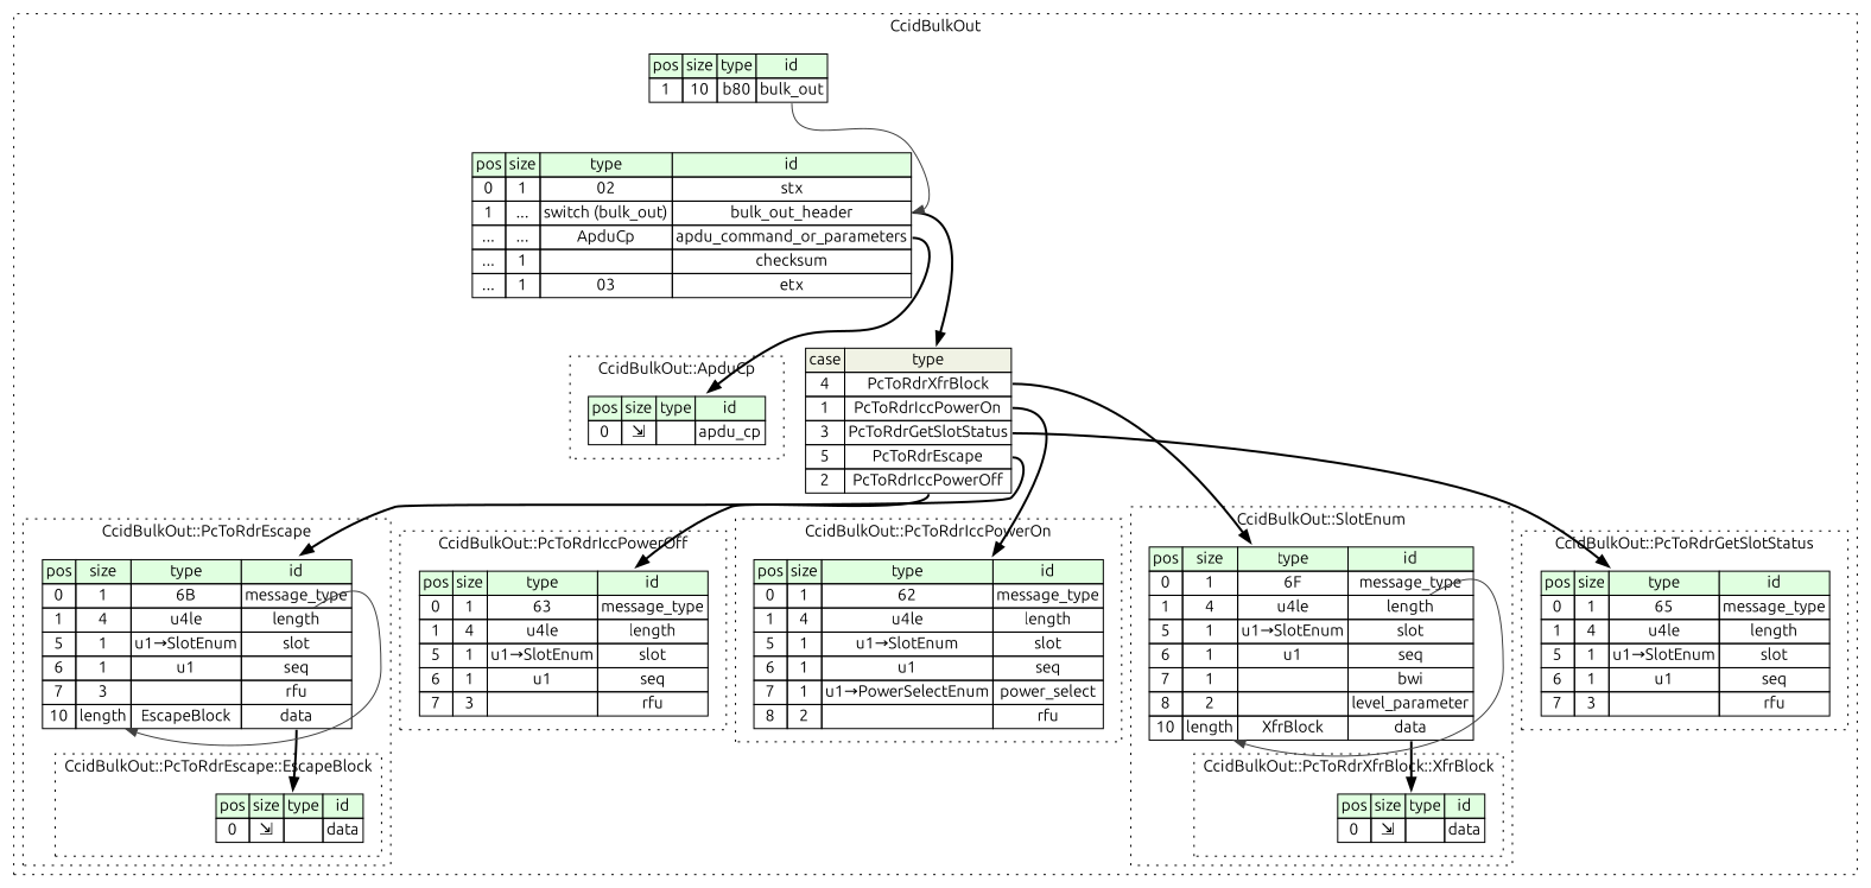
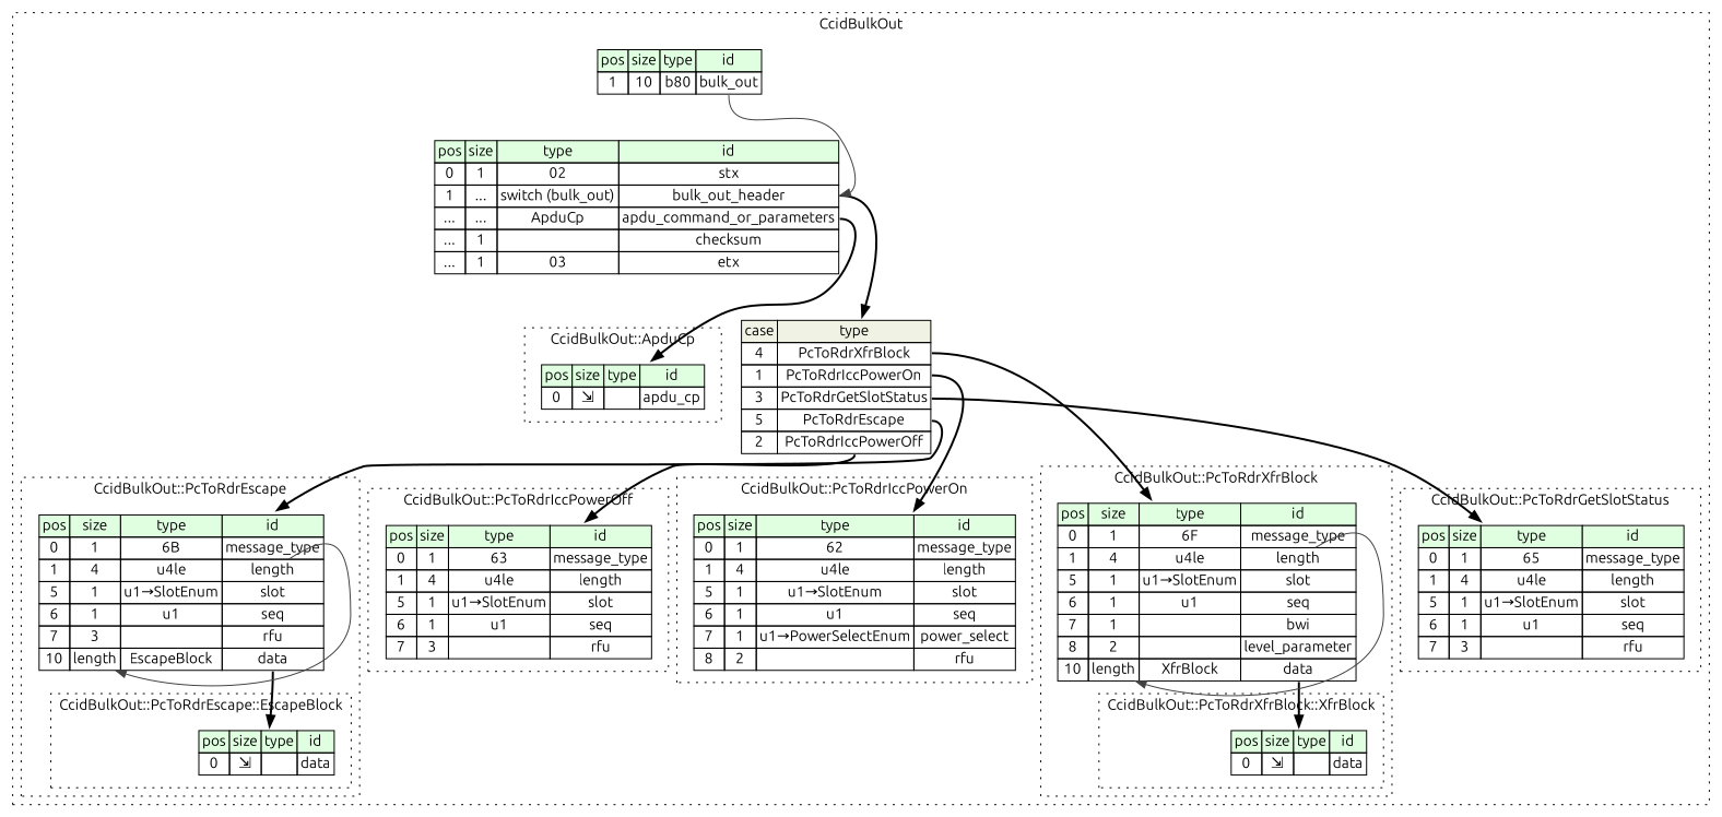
  digraph {
    rankdir=TB
    fontname=Ubuntu
    node [shape=plaintext fontname=Ubuntu]
    edge [style=bold tailport=data_type fontname=Ubuntu]
    n1 [label=<<TABLE BORDER="0" CELLBORDER="1" CELLSPACING="0"> 					<TR><TD BGCOLOR="#E0FFE0">pos</TD><TD BGCOLOR="#E0FFE0">size</TD><TD BGCOLOR="#E0FFE0">type</TD><TD BGCOLOR="#E0FFE0">id</TD></TR> 					<TR><TD PORT="data_pos">0</TD><TD PORT="data_size">⇲</TD><TD></TD><TD PORT="data_type">data</TD></TR> 				</TABLE>>]
    n2 [label=<<TABLE BORDER="0" CELLBORDER="1" CELLSPACING="0"> 				<TR><TD BGCOLOR="#E0FFE0">pos</TD><TD BGCOLOR="#E0FFE0">size</TD><TD BGCOLOR="#E0FFE0">type</TD><TD BGCOLOR="#E0FFE0">id</TD></TR> 				<TR><TD PORT="message_type_pos">0</TD><TD PORT="message_type_size">1</TD><TD>6B</TD><TD PORT="message_type_type">message_type</TD></TR> 				<TR><TD PORT="length_pos">1</TD><TD PORT="length_size">4</TD><TD>u4le</TD><TD PORT="length_type">length</TD></TR> 				<TR><TD PORT="slot_pos">5</TD><TD PORT="slot_size">1</TD><TD>u1→SlotEnum</TD><TD PORT="slot_type">slot</TD></TR> 				<TR><TD PORT="seq_pos">6</TD><TD PORT="seq_size">1</TD><TD>u1</TD><TD PORT="seq_type">seq</TD></TR> 				<TR><TD PORT="rfu_pos">7</TD><TD PORT="rfu_size">3</TD><TD></TD><TD PORT="rfu_type">rfu</TD></TR> 				<TR><TD PORT="data_pos">10</TD><TD PORT="data_size">length</TD><TD>EscapeBlock</TD><TD PORT="data_type">data</TD></TR> 			</TABLE>>]
    n3 [label=<<TABLE BORDER="0" CELLBORDER="1" CELLSPACING="0"> 				<TR><TD BGCOLOR="#E0FFE0">pos</TD><TD BGCOLOR="#E0FFE0">size</TD><TD BGCOLOR="#E0FFE0">type</TD><TD BGCOLOR="#E0FFE0">id</TD></TR> 				<TR><TD PORT="message_type_pos">0</TD><TD PORT="message_type_size">1</TD><TD>63</TD><TD PORT="message_type_type">message_type</TD></TR> 				<TR><TD PORT="length_pos">1</TD><TD PORT="length_size">4</TD><TD>u4le</TD><TD PORT="length_type">length</TD></TR> 				<TR><TD PORT="slot_pos">5</TD><TD PORT="slot_size">1</TD><TD>u1→SlotEnum</TD><TD PORT="slot_type">slot</TD></TR> 				<TR><TD PORT="seq_pos">6</TD><TD PORT="seq_size">1</TD><TD>u1</TD><TD PORT="seq_type">seq</TD></TR> 				<TR><TD PORT="rfu_pos">7</TD><TD PORT="rfu_size">3</TD><TD></TD><TD PORT="rfu_type">rfu</TD></TR> 			</TABLE>>]
    n4 [label=<<TABLE BORDER="0" CELLBORDER="1" CELLSPACING="0"> 				<TR><TD BGCOLOR="#E0FFE0">pos</TD><TD BGCOLOR="#E0FFE0">size</TD><TD BGCOLOR="#E0FFE0">type</TD><TD BGCOLOR="#E0FFE0">id</TD></TR> 				<TR><TD PORT="message_type_pos">0</TD><TD PORT="message_type_size">1</TD><TD>62</TD><TD PORT="message_type_type">message_type</TD></TR> 				<TR><TD PORT="length_pos">1</TD><TD PORT="length_size">4</TD><TD>u4le</TD><TD PORT="length_type">length</TD></TR> 				<TR><TD PORT="slot_pos">5</TD><TD PORT="slot_size">1</TD><TD>u1→SlotEnum</TD><TD PORT="slot_type">slot</TD></TR> 				<TR><TD PORT="seq_pos">6</TD><TD PORT="seq_size">1</TD><TD>u1</TD><TD PORT="seq_type">seq</TD></TR> 				<TR><TD PORT="power_select_pos">7</TD><TD PORT="power_select_size">1</TD><TD>u1→PowerSelectEnum</TD><TD PORT="power_select_type">power_select</TD></TR> 				<TR><TD PORT="rfu_pos">8</TD><TD PORT="rfu_size">2</TD><TD></TD><TD PORT="rfu_type">rfu</TD></TR> 			</TABLE>>]
    n5 [label=<<TABLE BORDER="0" CELLBORDER="1" CELLSPACING="0"> 					<TR><TD BGCOLOR="#E0FFE0">pos</TD><TD BGCOLOR="#E0FFE0">size</TD><TD BGCOLOR="#E0FFE0">type</TD><TD BGCOLOR="#E0FFE0">id</TD></TR> 					<TR><TD PORT="data_pos">0</TD><TD PORT="data_size">⇲</TD><TD></TD><TD PORT="data_type">data</TD></TR> 				</TABLE>>]
    n6 [label=<<TABLE BORDER="0" CELLBORDER="1" CELLSPACING="0"> 				<TR><TD BGCOLOR="#E0FFE0">pos</TD><TD BGCOLOR="#E0FFE0">size</TD><TD BGCOLOR="#E0FFE0">type</TD><TD BGCOLOR="#E0FFE0">id</TD></TR> 				<TR><TD PORT="message_type_pos">0</TD><TD PORT="message_type_size">1</TD><TD>6F</TD><TD PORT="message_type_type">message_type</TD></TR> 				<TR><TD PORT="length_pos">1</TD><TD PORT="length_size">4</TD><TD>u4le</TD><TD PORT="length_type">length</TD></TR> 				<TR><TD PORT="slot_pos">5</TD><TD PORT="slot_size">1</TD><TD>u1→SlotEnum</TD><TD PORT="slot_type">slot</TD></TR> 				<TR><TD PORT="seq_pos">6</TD><TD PORT="seq_size">1</TD><TD>u1</TD><TD PORT="seq_type">seq</TD></TR> 				<TR><TD PORT="bwi_pos">7</TD><TD PORT="bwi_size">1</TD><TD></TD><TD PORT="bwi_type">bwi</TD></TR> 				<TR><TD PORT="level_parameter_pos">8</TD><TD PORT="level_parameter_size">2</TD><TD></TD><TD PORT="level_parameter_type">level_parameter</TD></TR> 				<TR><TD PORT="data_pos">10</TD><TD PORT="data_size">length</TD><TD>XfrBlock</TD><TD PORT="data_type">data</TD></TR> 			</TABLE>>]
    n7 [label=<<TABLE BORDER="0" CELLBORDER="1" CELLSPACING="0"> 				<TR><TD BGCOLOR="#E0FFE0">pos</TD><TD BGCOLOR="#E0FFE0">size</TD><TD BGCOLOR="#E0FFE0">type</TD><TD BGCOLOR="#E0FFE0">id</TD></TR> 				<TR><TD PORT="apdu_cp_pos">0</TD><TD PORT="apdu_cp_size">⇲</TD><TD></TD><TD PORT="apdu_cp_type">apdu_cp</TD></TR> 			</TABLE>>]
    n8 [label=<<TABLE BORDER="0" CELLBORDER="1" CELLSPACING="0"> 				<TR><TD BGCOLOR="#E0FFE0">pos</TD><TD BGCOLOR="#E0FFE0">size</TD><TD BGCOLOR="#E0FFE0">type</TD><TD BGCOLOR="#E0FFE0">id</TD></TR> 				<TR><TD PORT="message_type_pos">0</TD><TD PORT="message_type_size">1</TD><TD>65</TD><TD PORT="message_type_type">message_type</TD></TR> 				<TR><TD PORT="length_pos">1</TD><TD PORT="length_size">4</TD><TD>u4le</TD><TD PORT="length_type">length</TD></TR> 				<TR><TD PORT="slot_pos">5</TD><TD PORT="slot_size">1</TD><TD>u1→SlotEnum</TD><TD PORT="slot_type">slot</TD></TR> 				<TR><TD PORT="seq_pos">6</TD><TD PORT="seq_size">1</TD><TD>u1</TD><TD PORT="seq_type">seq</TD></TR> 				<TR><TD PORT="rfu_pos">7</TD><TD PORT="rfu_size">3</TD><TD></TD><TD PORT="rfu_type">rfu</TD></TR> 			</TABLE>>]
    n9 [label=<<TABLE BORDER="0" CELLBORDER="1" CELLSPACING="0"> 			<TR><TD BGCOLOR="#E0FFE0">pos</TD><TD BGCOLOR="#E0FFE0">size</TD><TD BGCOLOR="#E0FFE0">type</TD><TD BGCOLOR="#E0FFE0">id</TD></TR> 			<TR><TD PORT="stx_pos">0</TD><TD PORT="stx_size">1</TD><TD>02</TD><TD PORT="stx_type">stx</TD></TR> 			<TR><TD PORT="bulk_out_header_pos">1</TD><TD PORT="bulk_out_header_size">...</TD><TD>switch (bulk_out)</TD><TD PORT="bulk_out_header_type">bulk_out_header</TD></TR> 			<TR><TD PORT="apdu_command_or_parameters_pos">...</TD><TD PORT="apdu_command_or_parameters_size">...</TD><TD>ApduCp</TD><TD PORT="apdu_command_or_parameters_type">apdu_command_or_parameters</TD></TR> 			<TR><TD PORT="checksum_pos">...</TD><TD PORT="checksum_size">1</TD><TD></TD><TD PORT="checksum_type">checksum</TD></TR> 			<TR><TD PORT="etx_pos">...</TD><TD PORT="etx_size">1</TD><TD>03</TD><TD PORT="etx_type">etx</TD></TR> 		</TABLE>>]
    n10 [label=<<TABLE BORDER="0" CELLBORDER="1" CELLSPACING="0"> 			<TR><TD BGCOLOR="#E0FFE0">pos</TD><TD BGCOLOR="#E0FFE0">size</TD><TD BGCOLOR="#E0FFE0">type</TD><TD BGCOLOR="#E0FFE0">id</TD></TR> 			<TR><TD PORT="bulk_out_pos">1</TD><TD PORT="bulk_out_size">10</TD><TD>b80</TD><TD PORT="bulk_out_type">bulk_out</TD></TR> 		</TABLE>>]
    n11 [label=<<TABLE BORDER="0" CELLBORDER="1" CELLSPACING="0"> 	<TR><TD BGCOLOR="#F0F2E4">case</TD><TD BGCOLOR="#F0F2E4">type</TD></TR> 	<TR><TD>4</TD><TD PORT="case0">PcToRdrXfrBlock</TD></TR> 	<TR><TD>1</TD><TD PORT="case1">PcToRdrIccPowerOn</TD></TR> 	<TR><TD>3</TD><TD PORT="case2">PcToRdrGetSlotStatus</TD></TR> 	<TR><TD>5</TD><TD PORT="case3">PcToRdrEscape</TD></TR> 	<TR><TD>2</TD><TD PORT="case4">PcToRdrIccPowerOff</TD></TR> </TABLE>>]
    subgraph cluster_1 {
      label=CcidBulkOut
      style=dotted
      n9
      n10
      n11
      subgraph cluster_2 {
        label="CcidBulkOut::PcToRdrEscape"
        style=dotted
        n2
        subgraph cluster_3 {
          label="CcidBulkOut::PcToRdrEscape::EscapeBlock"
          style=dotted
          n1
        }
      }
      subgraph cluster_4 {
        label="CcidBulkOut::PcToRdrIccPowerOff"
        style=dotted
        n3
      }
      subgraph cluster_5 {
        label="CcidBulkOut::PcToRdrIccPowerOn"
        style=dotted
        n4
      }
      subgraph cluster_6 {
-       label="CcidBulkOut::SlotEnum"
+       label="CcidBulkOut::PcToRdrXfrBlock"
        style=dotted
        n6
        subgraph cluster_7 {
          label="CcidBulkOut::PcToRdrXfrBlock::XfrBlock"
          style=dotted
          n5
        }
      }
      subgraph cluster_8 {
        label="CcidBulkOut::ApduCp"
        style=dotted
        n7
      }
      subgraph cluster_9 {
        label="CcidBulkOut::PcToRdrGetSlotStatus"
        style=dotted
        n8
      }
    }
    n2 -> n1
    n2 -> n2 [color="#404040" headport=data_size tailport=length_type style=""]
    n6 -> n5
    n6 -> n6 [color="#404040" headport=data_size tailport=length_type style=""]
    n9 -> n7 [tailport=apdu_command_or_parameters_type]
    n9 -> n11 [tailport=bulk_out_header_type]
    n10 -> n9 [color="#404040" headport=bulk_out_header_type tailport=bulk_out_type style=""]
    n11 -> n2 [tailport=case3]
    n11 -> n3 [tailport=case4]
    n11 -> n4 [tailport=case1]
    n11 -> n6 [tailport=case0]
    n11 -> n8 [tailport=case2]
  }
